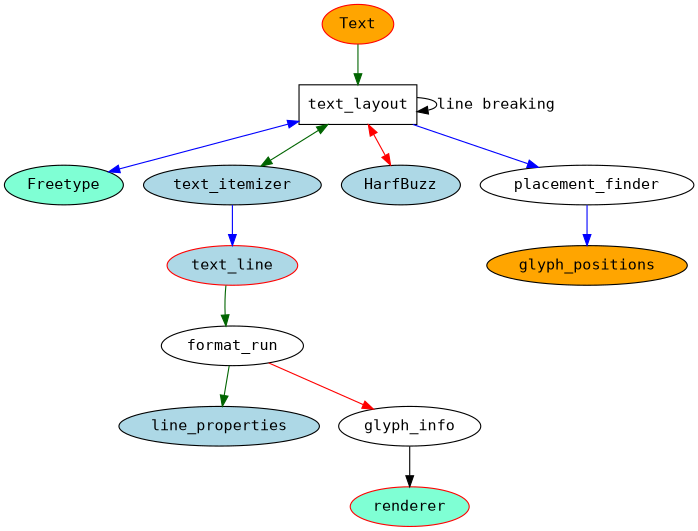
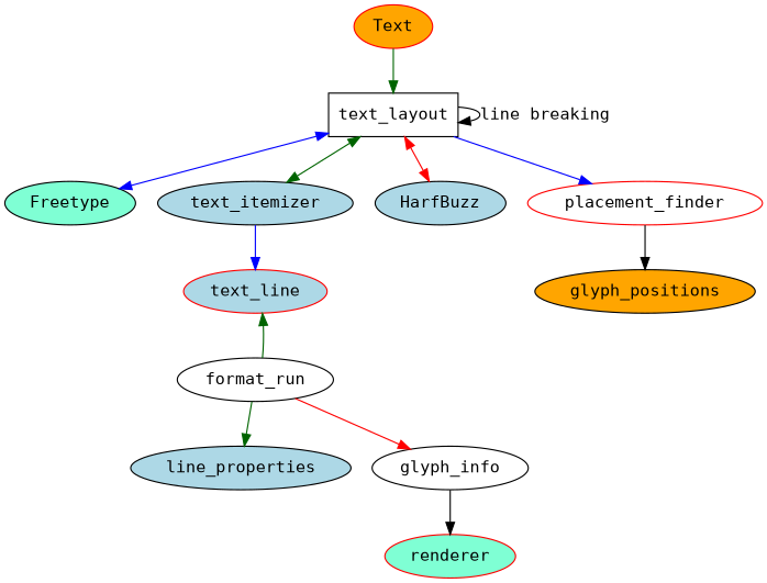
  digraph {
    fontname="DejaVu Sans Mono"
    node [fillcolor=white fontname="DejaVu Sans Mono" style=filled]
    edge [color=darkgreen fontname="DejaVu Sans Mono"]
    Text [color=red fillcolor=orange]
    text_layout [shape=box]
    Freetype [fillcolor=aquamarine]
    text_itemizer [fillcolor=lightblue]
    HarfBuzz [fillcolor=lightblue]
-   placement_finder
+   placement_finder [color=red]
    text_line [color=red fillcolor=lightblue]
    format_run
    glyph_positions [fillcolor=orange]
    renderer [color=red fillcolor=aquamarine]
    n11 [fillcolor=lightblue label=line_properties]
    glyph_info
    Text -> text_layout
    text_layout -> text_layout [color=black label="line breaking"]
    text_layout -> Freetype [color=blue dir=both]
    text_layout -> text_itemizer [dir=both]
    text_layout -> HarfBuzz [color=red dir=both]
    text_layout -> placement_finder [color=blue]
    text_itemizer -> text_line [color=blue]
-   placement_finder -> glyph_positions [color=blue]
-   text_line -> format_run
+   placement_finder -> glyph_positions [color=black]
+   format_run -> text_line
    format_run -> n11
    format_run -> glyph_info [color=red]
    glyph_info -> renderer [color=black]
  }
